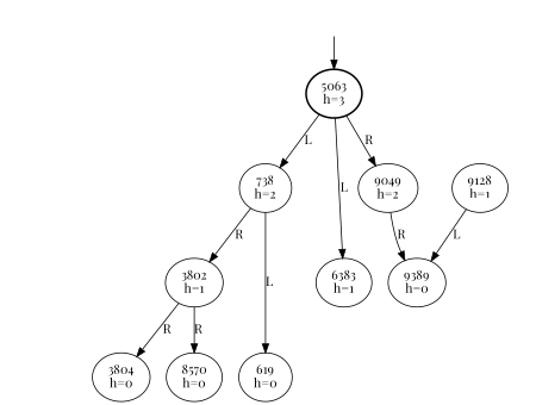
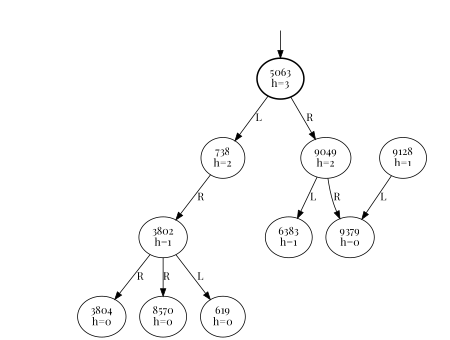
  digraph {
    fontname="Playfair Display"
    node [fontname="Playfair Display"]
    edge [fontname="Playfair Display"]
    DUMMY [style=invis]
    n2 [label="5063\nh=3" penwidth=2]
    n3 [label="738\nh=2"]
    n4 [label="9049\nh=2"]
    n5 [label="619\nh=0"]
    n6 [label="3802\nh=1"]
    n7 [label="6383\nh=1"]
-   n8 [label="9389\nh=0"]
+   n8 [label="9379\nh=0"]
    L_3802 [style=invis]
    n10 [label="3804\nh=0"]
    n11 [label="8570\nh=0"]
    L_6383 [style=invis]
    n13 [label="9128\nh=1"]
    L_9128 [style=invis]
    DUMMY -> n2
    n2 -> n3 [label=L]
    n2 -> n4 [label=R]
-   n3 -> n5 [label=L]
+   n6 -> n5 [label=L]
    n3 -> n6 [label=R]
-   n2 -> n7 [label=L]
+   n4 -> n7 [label=L]
    n4 -> n8 [label=R]
    n6 -> L_3802 [style=invis]
    n6 -> n10 [label=R]
    n6 -> n11 [label=R]
    n7 -> L_6383 [style=invis]
    n13 -> n8 [label=L]
    n13 -> L_9128 [style=invis]
  }
